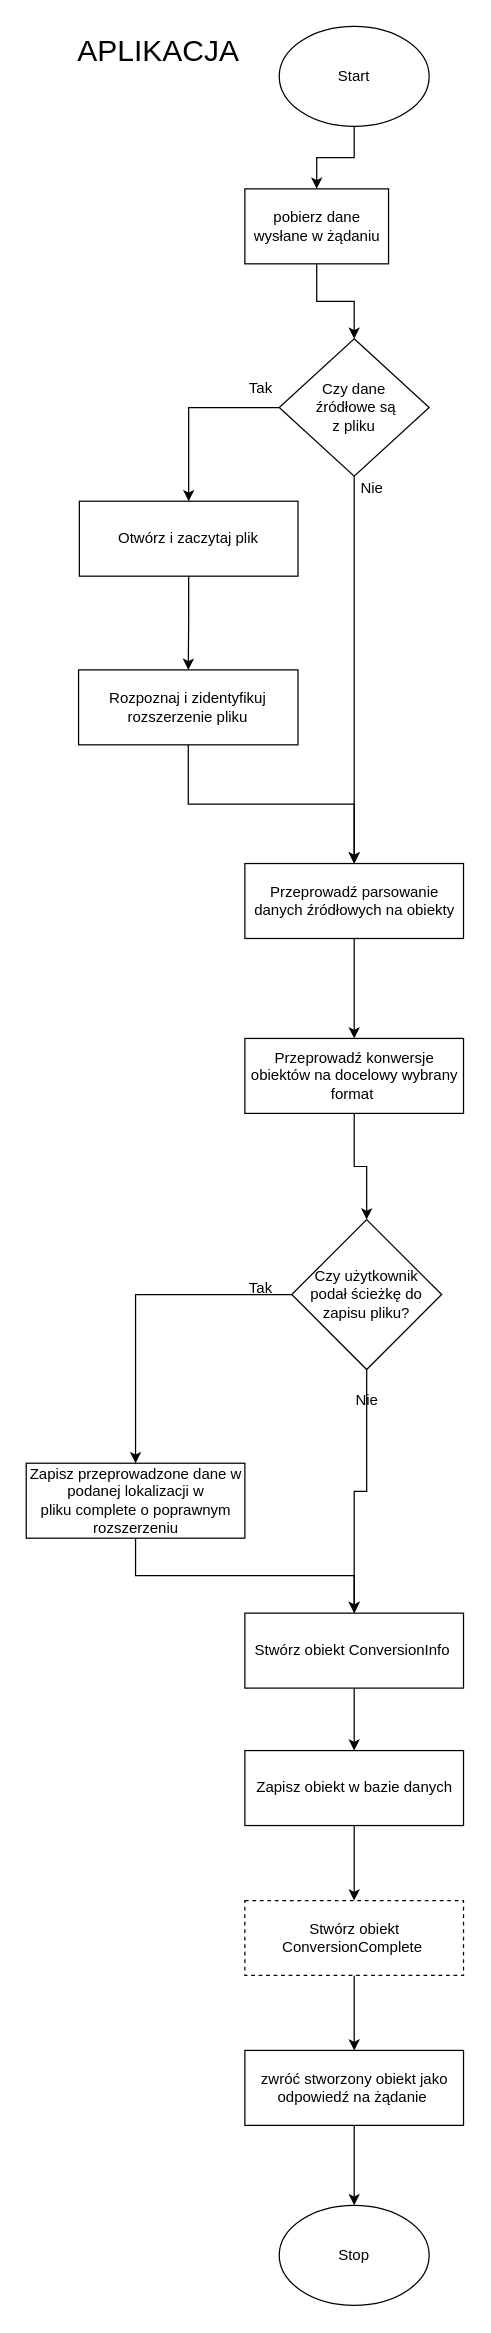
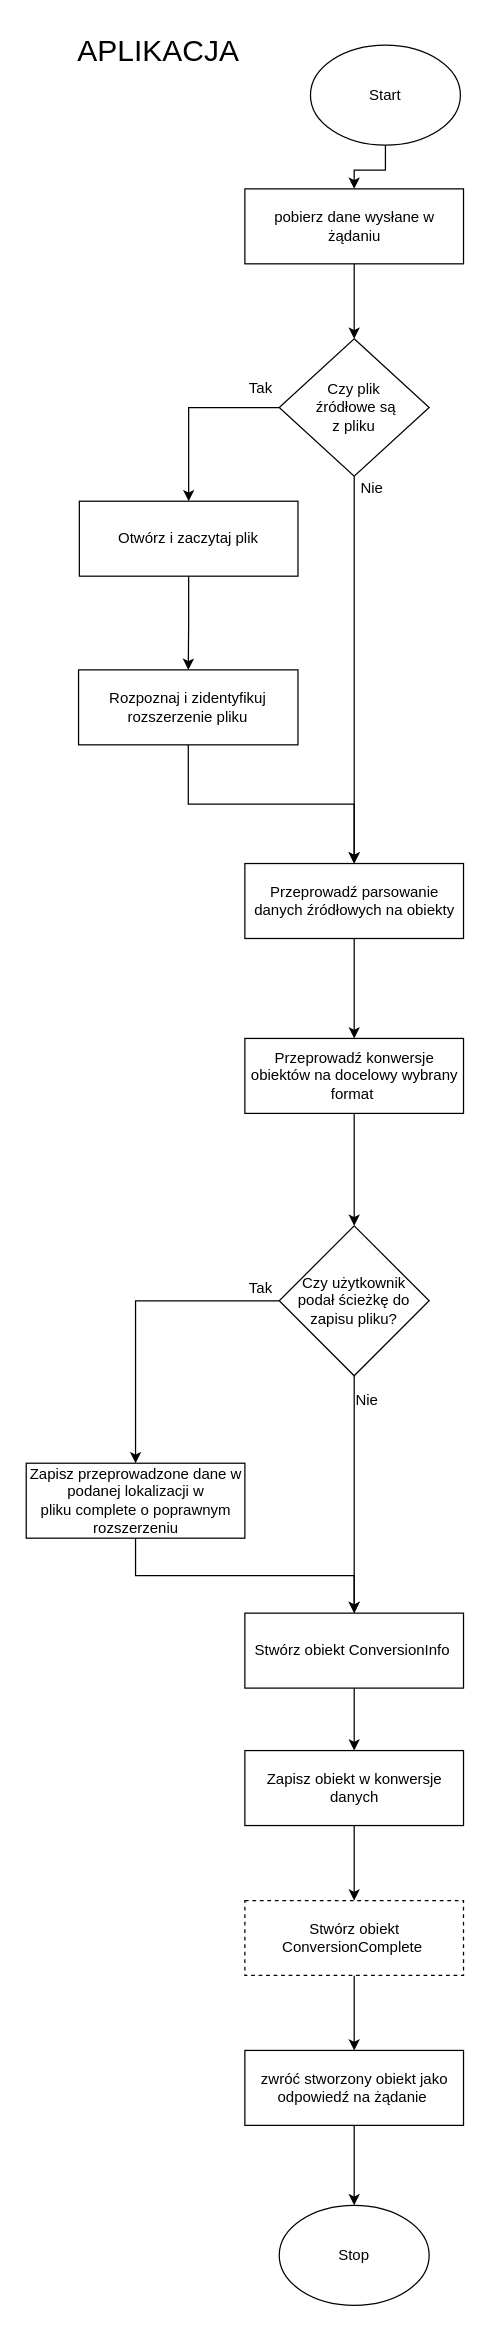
  <mxCell id="0" />
  <mxCell id="1" parent="0" />
  <mxCell id="2" value="" style="edgeStyle=orthogonalEdgeStyle;rounded=0;orthogonalLoop=1;jettySize=auto;html=1;" parent="1" source="3" target="5" edge="1"><mxGeometry relative="1" as="geometry" /></mxCell>
- <mxCell id="3" value="Start" style="ellipse;whiteSpace=wrap;html=1;" parent="1" vertex="1"><mxGeometry x="223" y="20" width="120" height="80" as="geometry" /></mxCell>
+ <mxCell id="3" value="Start" style="ellipse;whiteSpace=wrap;html=1;" parent="1" vertex="1"><mxGeometry x="248" y="35" width="120" height="80" as="geometry" /></mxCell>
  <mxCell id="4" value="" style="edgeStyle=orthogonalEdgeStyle;rounded=0;orthogonalLoop=1;jettySize=auto;html=1;" parent="1" source="5" target="8" edge="1"><mxGeometry relative="1" as="geometry" /></mxCell>
- <mxCell id="5" value="pobierz dane wysłane w żądaniu" style="whiteSpace=wrap;html=1;" parent="1" vertex="1"><mxGeometry x="195.5" y="150" width="115" height="60" as="geometry" /></mxCell>
+ <mxCell id="5" value="pobierz dane wysłane w żądaniu" style="whiteSpace=wrap;html=1;" parent="1" vertex="1"><mxGeometry x="195.5" y="150" width="175" height="60" as="geometry" /></mxCell>
  <mxCell id="6" style="edgeStyle=orthogonalEdgeStyle;rounded=0;orthogonalLoop=1;jettySize=auto;html=1;exitX=0;exitY=0.5;exitDx=0;exitDy=0;entryX=0.5;entryY=0;entryDx=0;entryDy=0;" parent="1" source="8" target="10" edge="1"><mxGeometry relative="1" as="geometry" /></mxCell>
  <mxCell id="7" style="edgeStyle=orthogonalEdgeStyle;rounded=0;orthogonalLoop=1;jettySize=auto;html=1;exitX=0.5;exitY=1;exitDx=0;exitDy=0;entryX=0.5;entryY=0;entryDx=0;entryDy=0;" parent="1" source="8" target="14" edge="1"><mxGeometry relative="1" as="geometry"><mxPoint x="283" y="600" as="targetPoint" /></mxGeometry></mxCell>
- <mxCell id="8" value="Czy dane&lt;br&gt;&amp;nbsp;źródłowe są &lt;br&gt;z pliku" style="rhombus;whiteSpace=wrap;html=1;" parent="1" vertex="1"><mxGeometry x="223" y="270" width="120" height="110" as="geometry" /></mxCell>
+ <mxCell id="8" value="Czy plik&lt;br&gt;&amp;nbsp;źródłowe są &lt;br&gt;z pliku" style="rhombus;whiteSpace=wrap;html=1;" parent="1" vertex="1"><mxGeometry x="223" y="270" width="120" height="110" as="geometry" /></mxCell>
  <mxCell id="9" value="" style="edgeStyle=orthogonalEdgeStyle;rounded=0;orthogonalLoop=1;jettySize=auto;html=1;" parent="1" source="10" target="17" edge="1"><mxGeometry relative="1" as="geometry" /></mxCell>
  <mxCell id="10" value="Otwórz i zaczytaj plik" style="whiteSpace=wrap;html=1;" parent="1" vertex="1"><mxGeometry x="63" y="400" width="175" height="60" as="geometry" /></mxCell>
  <mxCell id="11" value="&lt;font style=&quot;font-size: 24px&quot;&gt;APLIKACJA&lt;/font&gt;" style="text;html=1;align=center;verticalAlign=middle;resizable=0;points=[];autosize=1;strokeColor=none;" parent="1" vertex="1"><mxGeometry x="55.5" y="30" width="140" height="20" as="geometry" /></mxCell>
  <mxCell id="12" value="Tak" style="text;html=1;align=center;verticalAlign=middle;resizable=0;points=[];autosize=1;strokeColor=none;" parent="1" vertex="1"><mxGeometry x="193" y="300" width="30" height="20" as="geometry" /></mxCell>
  <mxCell id="13" style="edgeStyle=orthogonalEdgeStyle;rounded=0;orthogonalLoop=1;jettySize=auto;html=1;exitX=0.5;exitY=1;exitDx=0;exitDy=0;" parent="1" source="14" target="19" edge="1"><mxGeometry relative="1" as="geometry" /></mxCell>
  <mxCell id="14" value="Przeprowadź parsowanie danych źródłowych na obiekty" style="whiteSpace=wrap;html=1;" parent="1" vertex="1"><mxGeometry x="195.5" y="690" width="175" height="60" as="geometry" /></mxCell>
  <mxCell id="15" value="Nie" style="text;html=1;align=center;verticalAlign=middle;resizable=0;points=[];autosize=1;strokeColor=none;" parent="1" vertex="1"><mxGeometry x="282" y="380" width="30" height="20" as="geometry" /></mxCell>
  <mxCell id="16" style="edgeStyle=orthogonalEdgeStyle;rounded=0;orthogonalLoop=1;jettySize=auto;html=1;exitX=0.5;exitY=1;exitDx=0;exitDy=0;" parent="1" source="17" target="14" edge="1"><mxGeometry relative="1" as="geometry" /></mxCell>
  <mxCell id="17" value="Rozpoznaj i zidentyfikuj rozszerzenie pliku" style="whiteSpace=wrap;html=1;" parent="1" vertex="1"><mxGeometry x="62.38" y="535" width="175.62" height="60" as="geometry" /></mxCell>
  <mxCell id="18" style="edgeStyle=orthogonalEdgeStyle;rounded=0;orthogonalLoop=1;jettySize=auto;html=1;exitX=0.5;exitY=1;exitDx=0;exitDy=0;entryX=0.5;entryY=0;entryDx=0;entryDy=0;" parent="1" source="19" target="24" edge="1"><mxGeometry relative="1" as="geometry" /></mxCell>
  <mxCell id="19" value="Przeprowadź konwersje obiektów na docelowy wybrany format&amp;nbsp;" style="whiteSpace=wrap;html=1;" parent="1" vertex="1"><mxGeometry x="195.5" y="830" width="175" height="60" as="geometry" /></mxCell>
  <mxCell id="20" style="edgeStyle=orthogonalEdgeStyle;rounded=0;orthogonalLoop=1;jettySize=auto;html=1;exitX=0.5;exitY=1;exitDx=0;exitDy=0;entryX=0.5;entryY=0;entryDx=0;entryDy=0;" parent="1" source="21" target="33" edge="1"><mxGeometry relative="1" as="geometry" /></mxCell>
  <mxCell id="21" value="Zapisz przeprowadzone dane w podanej lokalizacji w pliku&amp;nbsp;complete o poprawnym rozszerzeniu" style="whiteSpace=wrap;html=1;" parent="1" vertex="1"><mxGeometry x="20.5" y="1170" width="175" height="60" as="geometry" /></mxCell>
  <mxCell id="22" style="edgeStyle=orthogonalEdgeStyle;rounded=0;orthogonalLoop=1;jettySize=auto;html=1;exitX=0;exitY=0.5;exitDx=0;exitDy=0;entryX=0.5;entryY=0;entryDx=0;entryDy=0;" parent="1" source="24" target="21" edge="1"><mxGeometry relative="1" as="geometry" /></mxCell>
  <mxCell id="23" style="edgeStyle=orthogonalEdgeStyle;rounded=0;orthogonalLoop=1;jettySize=auto;html=1;exitX=0.5;exitY=1;exitDx=0;exitDy=0;entryX=0.5;entryY=0;entryDx=0;entryDy=0;" parent="1" source="24" target="33" edge="1"><mxGeometry relative="1" as="geometry"><mxPoint x="282.69" y="1300" as="targetPoint" /></mxGeometry></mxCell>
- <mxCell id="24" value="Czy użytkownik &lt;br&gt;podał ścieżkę do zapisu pliku?" style="rhombus;whiteSpace=wrap;html=1;" parent="1" vertex="1"><mxGeometry x="233" y="975" width="120" height="120" as="geometry" /></mxCell>
+ <mxCell id="24" value="Czy użytkownik &lt;br&gt;podał ścieżkę do zapisu pliku?" style="rhombus;whiteSpace=wrap;html=1;" parent="1" vertex="1"><mxGeometry x="223" y="980" width="120" height="120" as="geometry" /></mxCell>
  <mxCell id="25" value="Tak" style="text;html=1;align=center;verticalAlign=middle;resizable=0;points=[];autosize=1;strokeColor=none;" parent="1" vertex="1"><mxGeometry x="193" y="1020" width="30" height="20" as="geometry" /></mxCell>
  <mxCell id="26" value="Nie" style="text;html=1;align=center;verticalAlign=middle;resizable=0;points=[];autosize=1;strokeColor=none;" parent="1" vertex="1"><mxGeometry x="278" y="1110" width="30" height="20" as="geometry" /></mxCell>
  <mxCell id="27" value="" style="edgeStyle=orthogonalEdgeStyle;rounded=0;orthogonalLoop=1;jettySize=auto;html=1;" parent="1" source="28" target="30" edge="1"><mxGeometry relative="1" as="geometry" /></mxCell>
  <mxCell id="28" value="Stwórz obiekt ConversionComplete&amp;nbsp;" style="whiteSpace=wrap;html=1;dashed=1;" parent="1" vertex="1"><mxGeometry x="195.5" y="1520" width="175" height="60" as="geometry" /></mxCell>
  <mxCell id="29" style="edgeStyle=orthogonalEdgeStyle;rounded=0;orthogonalLoop=1;jettySize=auto;html=1;exitX=0.5;exitY=1;exitDx=0;exitDy=0;entryX=0.5;entryY=0;entryDx=0;entryDy=0;" parent="1" source="30" target="31" edge="1"><mxGeometry relative="1" as="geometry" /></mxCell>
  <mxCell id="30" value="zwróć stworzony obiekt jako odpowiedź na żądanie&amp;nbsp;" style="whiteSpace=wrap;html=1;" parent="1" vertex="1"><mxGeometry x="195.5" y="1640" width="175" height="60" as="geometry" /></mxCell>
  <mxCell id="31" value="Stop" style="ellipse;whiteSpace=wrap;html=1;" parent="1" vertex="1"><mxGeometry x="223" y="1764" width="120" height="80" as="geometry" /></mxCell>
  <mxCell id="32" style="edgeStyle=orthogonalEdgeStyle;rounded=0;orthogonalLoop=1;jettySize=auto;html=1;exitX=0.5;exitY=1;exitDx=0;exitDy=0;" edge="1" parent="1" source="33" target="35"><mxGeometry relative="1" as="geometry" /></mxCell>
  <mxCell id="33" value="Stwórz obiekt&amp;nbsp;ConversionInfo&amp;nbsp;" style="whiteSpace=wrap;html=1;" vertex="1" parent="1"><mxGeometry x="195.5" y="1290" width="175" height="60" as="geometry" /></mxCell>
  <mxCell id="34" style="edgeStyle=orthogonalEdgeStyle;rounded=0;orthogonalLoop=1;jettySize=auto;html=1;exitX=0.5;exitY=1;exitDx=0;exitDy=0;" edge="1" parent="1" source="35" target="28"><mxGeometry relative="1" as="geometry" /></mxCell>
- <mxCell id="35" value="Zapisz obiekt w bazie danych" style="whiteSpace=wrap;html=1;" vertex="1" parent="1"><mxGeometry x="195.5" y="1400" width="175" height="60" as="geometry" /></mxCell>
+ <mxCell id="35" value="Zapisz obiekt w konwersje danych" style="whiteSpace=wrap;html=1;" vertex="1" parent="1"><mxGeometry x="195.5" y="1400" width="175" height="60" as="geometry" /></mxCell>
